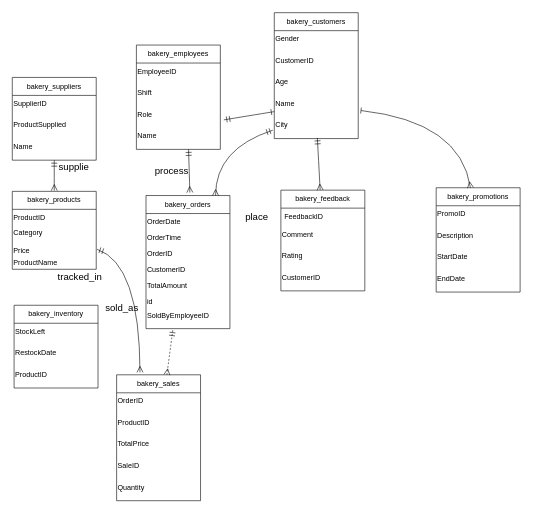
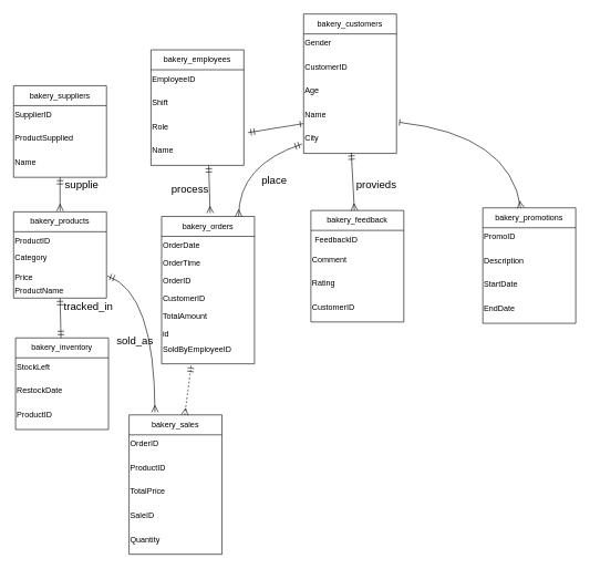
  <mxCell id="0" />
  <mxCell id="1" parent="0" />
  <mxCell id="2" style="edgeStyle=none;curved=1;rounded=0;orthogonalLoop=1;jettySize=auto;html=1;fontSize=12;startSize=8;endSize=8;endArrow=ERmany;endFill=0;startArrow=ERmandOne;startFill=0;" edge="1" parent="1" source="3"><mxGeometry relative="1" as="geometry"><mxPoint x="90" y="316.8" as="targetPoint" /></mxGeometry></mxCell>
  <mxCell id="3" value="bakery_suppliers" style="swimlane;fontStyle=0;childLayout=stackLayout;horizontal=1;startSize=30;horizontalStack=0;resizeParent=1;resizeParentMax=0;resizeLast=0;collapsible=1;marginBottom=0;whiteSpace=wrap;html=1;" vertex="1" parent="1"><mxGeometry x="20" y="128" width="140" height="138" as="geometry" /></mxCell>
  <mxCell id="4" value="SupplierID" style="text;whiteSpace=wrap;html=1;" vertex="1" parent="3"><mxGeometry y="30" width="140" height="36" as="geometry" /></mxCell>
  <mxCell id="5" value="ProductSupplied" style="text;whiteSpace=wrap;html=1;" vertex="1" parent="3"><mxGeometry y="66" width="140" height="36" as="geometry" /></mxCell>
  <mxCell id="6" value="Name" style="text;whiteSpace=wrap;html=1;" vertex="1" parent="3"><mxGeometry y="102" width="140" height="36" as="geometry" /></mxCell>
  <mxCell id="7" value="bakery_sales" style="swimlane;fontStyle=0;childLayout=stackLayout;horizontal=1;startSize=30;horizontalStack=0;resizeParent=1;resizeParentMax=0;resizeLast=0;collapsible=1;marginBottom=0;whiteSpace=wrap;html=1;" vertex="1" parent="1"><mxGeometry x="194" y="624" width="140" height="210" as="geometry" /></mxCell>
  <mxCell id="8" value="OrderID" style="text;whiteSpace=wrap;html=1;" vertex="1" parent="7"><mxGeometry y="30" width="140" height="36" as="geometry" /></mxCell>
  <mxCell id="9" value="ProductID" style="text;whiteSpace=wrap;html=1;" vertex="1" parent="7"><mxGeometry y="66" width="140" height="36" as="geometry" /></mxCell>
  <mxCell id="10" value="TotalPrice" style="text;whiteSpace=wrap;html=1;" vertex="1" parent="7"><mxGeometry y="102" width="140" height="36" as="geometry" /></mxCell>
  <mxCell id="11" value="SaleID" style="text;whiteSpace=wrap;html=1;" vertex="1" parent="7"><mxGeometry y="138" width="140" height="36" as="geometry" /></mxCell>
  <mxCell id="12" value="Quantity" style="text;whiteSpace=wrap;html=1;" vertex="1" parent="7"><mxGeometry y="174" width="140" height="36" as="geometry" /></mxCell>
  <mxCell id="13" value="bakery_inventory" style="swimlane;fontStyle=0;childLayout=stackLayout;horizontal=1;startSize=30;horizontalStack=0;resizeParent=1;resizeParentMax=0;resizeLast=0;collapsible=1;marginBottom=0;whiteSpace=wrap;html=1;" vertex="1" parent="1"><mxGeometry x="23" y="508" width="140" height="138" as="geometry" /></mxCell>
  <mxCell id="14" value="StockLeft" style="text;whiteSpace=wrap;html=1;" vertex="1" parent="13"><mxGeometry y="30" width="140" height="36" as="geometry" /></mxCell>
  <mxCell id="15" value="RestockDate" style="text;whiteSpace=wrap;html=1;" vertex="1" parent="13"><mxGeometry y="66" width="140" height="36" as="geometry" /></mxCell>
  <mxCell id="16" value="ProductID" style="text;whiteSpace=wrap;html=1;" vertex="1" parent="13"><mxGeometry y="102" width="140" height="36" as="geometry" /></mxCell>
  <mxCell id="17" value="bakery_feedback" style="swimlane;fontStyle=0;childLayout=stackLayout;horizontal=1;startSize=30;horizontalStack=0;resizeParent=1;resizeParentMax=0;resizeLast=0;collapsible=1;marginBottom=0;whiteSpace=wrap;html=1;" vertex="1" parent="1"><mxGeometry x="468" y="316" width="140" height="168" as="geometry" /></mxCell>
  <mxCell id="18" value="FeedbackID" style="text;strokeColor=none;fillColor=none;align=left;verticalAlign=middle;spacingLeft=4;spacingRight=4;overflow=hidden;points=[[0,0.5],[1,0.5]];portConstraint=eastwest;rotatable=0;whiteSpace=wrap;html=1;" vertex="1" parent="17"><mxGeometry y="30" width="140" height="30" as="geometry" /></mxCell>
  <mxCell id="19" value="Comment" style="text;whiteSpace=wrap;html=1;" vertex="1" parent="17"><mxGeometry y="60" width="140" height="36" as="geometry" /></mxCell>
  <mxCell id="20" value="Rating" style="text;whiteSpace=wrap;html=1;" vertex="1" parent="17"><mxGeometry y="96" width="140" height="36" as="geometry" /></mxCell>
  <mxCell id="21" value="CustomerID" style="text;whiteSpace=wrap;html=1;" vertex="1" parent="17"><mxGeometry y="132" width="140" height="36" as="geometry" /></mxCell>
  <mxCell id="22" value="bakery_orders" style="swimlane;fontStyle=0;childLayout=stackLayout;horizontal=1;startSize=30;horizontalStack=0;resizeParent=1;resizeParentMax=0;resizeLast=0;collapsible=1;marginBottom=0;whiteSpace=wrap;html=1;" vertex="1" parent="1"><mxGeometry x="243" y="325" width="140" height="222" as="geometry" /></mxCell>
  <mxCell id="23" value="OrderDate" style="text;whiteSpace=wrap;html=1;" vertex="1" parent="22"><mxGeometry y="30" width="140" height="26" as="geometry" /></mxCell>
  <mxCell id="24" value="OrderTime" style="text;whiteSpace=wrap;html=1;" vertex="1" parent="22"><mxGeometry y="56" width="140" height="28" as="geometry" /></mxCell>
  <mxCell id="25" value="OrderID" style="text;whiteSpace=wrap;html=1;" vertex="1" parent="22"><mxGeometry y="84" width="140" height="26" as="geometry" /></mxCell>
  <mxCell id="26" value="CustomerID" style="text;whiteSpace=wrap;html=1;" vertex="1" parent="22"><mxGeometry y="110" width="140" height="26" as="geometry" /></mxCell>
  <mxCell id="27" value="TotalAmount" style="text;whiteSpace=wrap;html=1;" vertex="1" parent="22"><mxGeometry y="136" width="140" height="28" as="geometry" /></mxCell>
  <mxCell id="28" value="id" style="text;whiteSpace=wrap;html=1;" vertex="1" parent="22"><mxGeometry y="164" width="140" height="22" as="geometry" /></mxCell>
  <mxCell id="29" value="SoldByEmployeeID" style="text;whiteSpace=wrap;html=1;" vertex="1" parent="22"><mxGeometry y="186" width="140" height="36" as="geometry" /></mxCell>
  <mxCell id="30" value="bakery_products" style="swimlane;fontStyle=0;childLayout=stackLayout;horizontal=1;startSize=30;horizontalStack=0;resizeParent=1;resizeParentMax=0;resizeLast=0;collapsible=1;marginBottom=0;whiteSpace=wrap;html=1;" vertex="1" parent="1"><mxGeometry x="20" y="318" width="140" height="130" as="geometry" /></mxCell>
  <mxCell id="31" value="ProductID" style="text;whiteSpace=wrap;html=1;" vertex="1" parent="30"><mxGeometry y="30" width="140" height="26" as="geometry" /></mxCell>
  <mxCell id="32" value="Category" style="text;whiteSpace=wrap;html=1;" vertex="1" parent="30"><mxGeometry y="56" width="140" height="29" as="geometry" /></mxCell>
  <mxCell id="33" value="Price" style="text;whiteSpace=wrap;html=1;" vertex="1" parent="30"><mxGeometry y="85" width="140" height="20" as="geometry" /></mxCell>
  <mxCell id="34" value="ProductName" style="text;whiteSpace=wrap;html=1;" vertex="1" parent="30"><mxGeometry y="105" width="140" height="25" as="geometry" /></mxCell>
  <mxCell id="35" value="bakery_customers" style="swimlane;fontStyle=0;childLayout=stackLayout;horizontal=1;startSize=30;horizontalStack=0;resizeParent=1;resizeParentMax=0;resizeLast=0;collapsible=1;marginBottom=0;whiteSpace=wrap;html=1;" vertex="1" parent="1"><mxGeometry x="457" y="20" width="140" height="210" as="geometry" /></mxCell>
  <mxCell id="36" value="Gender" style="text;whiteSpace=wrap;html=1;" vertex="1" parent="35"><mxGeometry y="30" width="140" height="36" as="geometry" /></mxCell>
  <mxCell id="37" value="CustomerID" style="text;whiteSpace=wrap;html=1;" vertex="1" parent="35"><mxGeometry y="66" width="140" height="36" as="geometry" /></mxCell>
  <mxCell id="38" value="Age" style="text;whiteSpace=wrap;html=1;" vertex="1" parent="35"><mxGeometry y="102" width="140" height="36" as="geometry" /></mxCell>
  <mxCell id="39" value="Name" style="text;whiteSpace=wrap;html=1;" vertex="1" parent="35"><mxGeometry y="138" width="140" height="36" as="geometry" /></mxCell>
  <mxCell id="40" value="City" style="text;whiteSpace=wrap;html=1;" vertex="1" parent="35"><mxGeometry y="174" width="140" height="36" as="geometry" /></mxCell>
  <mxCell id="41" value="bakery_employees" style="swimlane;fontStyle=0;childLayout=stackLayout;horizontal=1;startSize=30;horizontalStack=0;resizeParent=1;resizeParentMax=0;resizeLast=0;collapsible=1;marginBottom=0;whiteSpace=wrap;html=1;" vertex="1" parent="1"><mxGeometry x="227" y="74" width="140" height="174" as="geometry" /></mxCell>
  <mxCell id="42" value="EmployeeID" style="text;whiteSpace=wrap;html=1;" vertex="1" parent="41"><mxGeometry y="30" width="140" height="36" as="geometry" /></mxCell>
  <mxCell id="43" value="Shift" style="text;whiteSpace=wrap;html=1;" vertex="1" parent="41"><mxGeometry y="66" width="140" height="36" as="geometry" /></mxCell>
  <mxCell id="44" value="Role" style="text;whiteSpace=wrap;html=1;" vertex="1" parent="41"><mxGeometry y="102" width="140" height="36" as="geometry" /></mxCell>
  <mxCell id="45" value="Name" style="text;whiteSpace=wrap;html=1;" vertex="1" parent="41"><mxGeometry y="138" width="140" height="36" as="geometry" /></mxCell>
  <mxCell id="46" style="edgeStyle=none;curved=1;rounded=0;orthogonalLoop=1;jettySize=auto;html=1;exitX=0.25;exitY=0;exitDx=0;exitDy=0;fontSize=12;startSize=8;endSize=8;" edge="1" parent="1" source="35" target="35"><mxGeometry relative="1" as="geometry" /></mxCell>
  <mxCell id="47" value="bakery_promotions" style="swimlane;fontStyle=0;childLayout=stackLayout;horizontal=1;startSize=30;horizontalStack=0;resizeParent=1;resizeParentMax=0;resizeLast=0;collapsible=1;marginBottom=0;whiteSpace=wrap;html=1;" vertex="1" parent="1"><mxGeometry x="727" y="312" width="140" height="174" as="geometry" /></mxCell>
  <mxCell id="48" value="PromoID" style="text;whiteSpace=wrap;html=1;" vertex="1" parent="47"><mxGeometry y="30" width="140" height="36" as="geometry" /></mxCell>
  <mxCell id="49" value="Description" style="text;whiteSpace=wrap;html=1;" vertex="1" parent="47"><mxGeometry y="66" width="140" height="36" as="geometry" /></mxCell>
  <mxCell id="50" value="StartDate" style="text;whiteSpace=wrap;html=1;" vertex="1" parent="47"><mxGeometry y="102" width="140" height="36" as="geometry" /></mxCell>
  <mxCell id="51" value="EndDate" style="text;whiteSpace=wrap;html=1;" vertex="1" parent="47"><mxGeometry y="138" width="140" height="36" as="geometry" /></mxCell>
  <mxCell id="52" style="edgeStyle=none;curved=1;rounded=0;orthogonalLoop=1;jettySize=auto;html=1;entryX=0.407;entryY=0.017;entryDx=0;entryDy=0;entryPerimeter=0;fontSize=12;startSize=8;endSize=8;endArrow=ERmany;endFill=0;startArrow=ERmandOne;startFill=0;" edge="1" parent="1"><mxGeometry relative="1" as="geometry"><mxPoint x="313.999" y="248" as="sourcePoint" /><mxPoint x="316.17" y="320.04" as="targetPoint" /></mxGeometry></mxCell>
  <mxCell id="53" style="edgeStyle=none;curved=1;rounded=0;orthogonalLoop=1;jettySize=auto;html=1;entryX=-0.018;entryY=0.733;entryDx=0;entryDy=0;entryPerimeter=0;fontSize=12;startSize=8;endSize=8;exitX=0.829;exitY=0;exitDx=0;exitDy=0;exitPerimeter=0;endArrow=ERmandOne;endFill=0;startArrow=ERmany;startFill=0;" edge="1" parent="1" source="22"><mxGeometry relative="1" as="geometry"><mxPoint x="454.48" y="215.99" as="targetPoint" /><Array as="points"><mxPoint x="359" y="247" /></Array></mxGeometry></mxCell>
  <mxCell id="54" style="edgeStyle=none;curved=1;rounded=0;orthogonalLoop=1;jettySize=auto;html=1;entryX=1.02;entryY=0.16;entryDx=0;entryDy=0;entryPerimeter=0;fontSize=12;startSize=8;endSize=8;startArrow=ERone;startFill=0;exitX=0;exitY=0.75;exitDx=0;exitDy=0;endArrow=ERmandOne;endFill=0;" edge="1" parent="1" source="39"><mxGeometry relative="1" as="geometry"><mxPoint x="457.56" y="216.41" as="sourcePoint" /><mxPoint x="372.8" y="198.8" as="targetPoint" /></mxGeometry></mxCell>
  <mxCell id="55" style="edgeStyle=none;curved=1;rounded=0;orthogonalLoop=1;jettySize=auto;html=1;entryX=0.513;entryY=1.16;entryDx=0;entryDy=0;entryPerimeter=0;fontSize=12;startSize=8;endSize=8;startArrow=ERmany;startFill=0;endArrow=ERmandOne;endFill=0;" edge="1" parent="1" source="17"><mxGeometry relative="1" as="geometry"><mxPoint x="528.82" y="228.8" as="targetPoint" /></mxGeometry></mxCell>
  <mxCell id="56" style="edgeStyle=none;curved=1;rounded=0;orthogonalLoop=1;jettySize=auto;html=1;entryX=1.033;entryY=0.84;entryDx=0;entryDy=0;entryPerimeter=0;fontSize=12;startSize=8;endSize=8;endArrow=baseDash;endFill=0;startArrow=ERmany;startFill=0;" edge="1" parent="1" source="47"><mxGeometry relative="1" as="geometry"><mxPoint x="601.62" y="183.2" as="targetPoint" /><Array as="points"><mxPoint x="768" y="202" /></Array></mxGeometry></mxCell>
  <mxCell id="57" style="edgeStyle=none;curved=1;rounded=0;orthogonalLoop=1;jettySize=auto;html=1;fontSize=12;startSize=8;endSize=8;endArrow=ERmandOne;endFill=0;startArrow=ERmany;startFill=0;entryX=0.32;entryY=1.044;entryDx=0;entryDy=0;entryPerimeter=0;dashed=1;" edge="1" parent="1" source="7" target="29"><mxGeometry relative="1" as="geometry"><mxPoint x="306" y="539" as="targetPoint" /></mxGeometry></mxCell>
  <mxCell id="58" style="edgeStyle=none;curved=1;rounded=0;orthogonalLoop=1;jettySize=auto;html=1;entryX=1.01;entryY=1.02;entryDx=0;entryDy=0;entryPerimeter=0;fontSize=12;startSize=8;endSize=8;endArrow=ERmandOne;endFill=0;startArrow=ERmany;startFill=0;" edge="1" parent="1"><mxGeometry relative="1" as="geometry"><mxPoint x="233" y="620" as="sourcePoint" /><mxPoint x="161.4" y="414.6" as="targetPoint" /><Array as="points"><mxPoint x="232.78" y="438.99" /></Array></mxGeometry></mxCell>
+ <mxCell id="59" style="edgeStyle=none;curved=1;rounded=0;orthogonalLoop=1;jettySize=auto;html=1;fontSize=12;startSize=8;endSize=8;startArrow=ERmandOne;startFill=0;endArrow=ERmandOne;endFill=0;entryX=0.5;entryY=1;entryDx=0;entryDy=0;" edge="1" parent="1" source="13" target="34"><mxGeometry relative="1" as="geometry"><mxPoint y="456" as="targetPoint" x="97" /></mxGeometry></mxCell>
  <mxCell id="60" value="supplie" style="text;strokeColor=none;fillColor=none;html=1;align=center;verticalAlign=middle;whiteSpace=wrap;rounded=0;fontSize=16;" vertex="1" parent="1"><mxGeometry x="93" y="262" width="60" height="30" as="geometry" /></mxCell>
  <mxCell id="61" value="process&lt;span style=&quot;color: rgba(0, 0, 0, 0); font-family: monospace; font-size: 0px; text-align: start; text-wrap-mode: nowrap;&quot;&gt;%3CmxGraphModel%3E%3Croot%3E%3CmxCell%20id%3D%220%22%2F%3E%3CmxCell%20id%3D%221%22%20parent%3D%220%22%2F%3E%3CmxCell%20id%3D%222%22%20value%3D%22supplie%22%20style%3D%22text%3BstrokeColor%3Dnone%3BfillColor%3Dnone%3Bhtml%3D1%3Balign%3Dcenter%3BverticalAlign%3Dmiddle%3BwhiteSpace%3Dwrap%3Brounded%3D0%3BfontSize%3D16%3B%22%20vertex%3D%221%22%20parent%3D%221%22%3E%3CmxGeometry%20x%3D%22-4%22%20y%3D%22-24%22%20width%3D%2260%22%20height%3D%2230%22%20as%3D%22geometry%22%2F%3E%3C%2FmxCell%3E%3C%2Froot%3E%3C%2FmxGraphModel%3E&lt;/span&gt;&lt;span style=&quot;color: rgba(0, 0, 0, 0); font-family: monospace; font-size: 0px; text-align: start; text-wrap-mode: nowrap;&quot;&gt;%3CmxGraphModel%3E%3Croot%3E%3CmxCell%20id%3D%220%22%2F%3E%3CmxCell%20id%3D%221%22%20parent%3D%220%22%2F%3E%3CmxCell%20id%3D%222%22%20value%3D%22supplie%22%20style%3D%22text%3BstrokeColor%3Dnone%3BfillColor%3Dnone%3Bhtml%3D1%3Balign%3Dcenter%3BverticalAlign%3Dmiddle%3BwhiteSpace%3Dwrap%3Brounded%3D0%3BfontSize%3D16%3B%22%20vertex%3D%221%22%20parent%3D%221%22%3E%3CmxGeometry%20x%3D%22-4%22%20y%3D%22-24%22%20width%3D%2260%22%20height%3D%2230%22%20as%3D%22geometry%22%2F%3E%3C%2FmxCell%3E%3C%2Froot%3E%3C%2FmxGraphModel%3E&lt;/span&gt;" style="text;strokeColor=none;fillColor=none;html=1;align=center;verticalAlign=middle;whiteSpace=wrap;rounded=0;fontSize=16;" vertex="1" parent="1"><mxGeometry x="256" y="268" width="60" height="30" as="geometry" /></mxCell>
- <mxCell id="62" value="place" style="text;strokeColor=none;fillColor=none;html=1;align=center;verticalAlign=middle;whiteSpace=wrap;rounded=0;fontSize=16;" vertex="1" parent="1"><mxGeometry x="398" y="346" width="60" height="30" as="geometry" /></mxCell>
+ <mxCell id="62" value="place" style="text;strokeColor=none;fillColor=none;html=1;align=center;verticalAlign=middle;whiteSpace=wrap;rounded=0;fontSize=16;" vertex="1" parent="1"><mxGeometry x="383" y="256" width="60" height="30" as="geometry" /></mxCell>
+ <mxCell id="63" value="provieds&amp;nbsp;" style="text;strokeColor=none;fillColor=none;html=1;align=center;verticalAlign=middle;whiteSpace=wrap;rounded=0;fontSize=16;" vertex="1" parent="1"><mxGeometry x="539" y="262" width="60" height="30" as="geometry" /></mxCell>
  <mxCell id="64" value="sold_as" style="text;strokeColor=none;fillColor=none;html=1;align=center;verticalAlign=middle;whiteSpace=wrap;rounded=0;fontSize=16;" vertex="1" parent="1"><mxGeometry x="173" y="503" width="60" height="18" as="geometry" /></mxCell>
  <mxCell id="65" value="tracked_in" style="text;strokeColor=none;fillColor=none;html=1;align=center;verticalAlign=middle;whiteSpace=wrap;rounded=0;fontSize=16;" vertex="1" parent="1"><mxGeometry x="103" y="446" width="60" height="30" as="geometry" /></mxCell>
